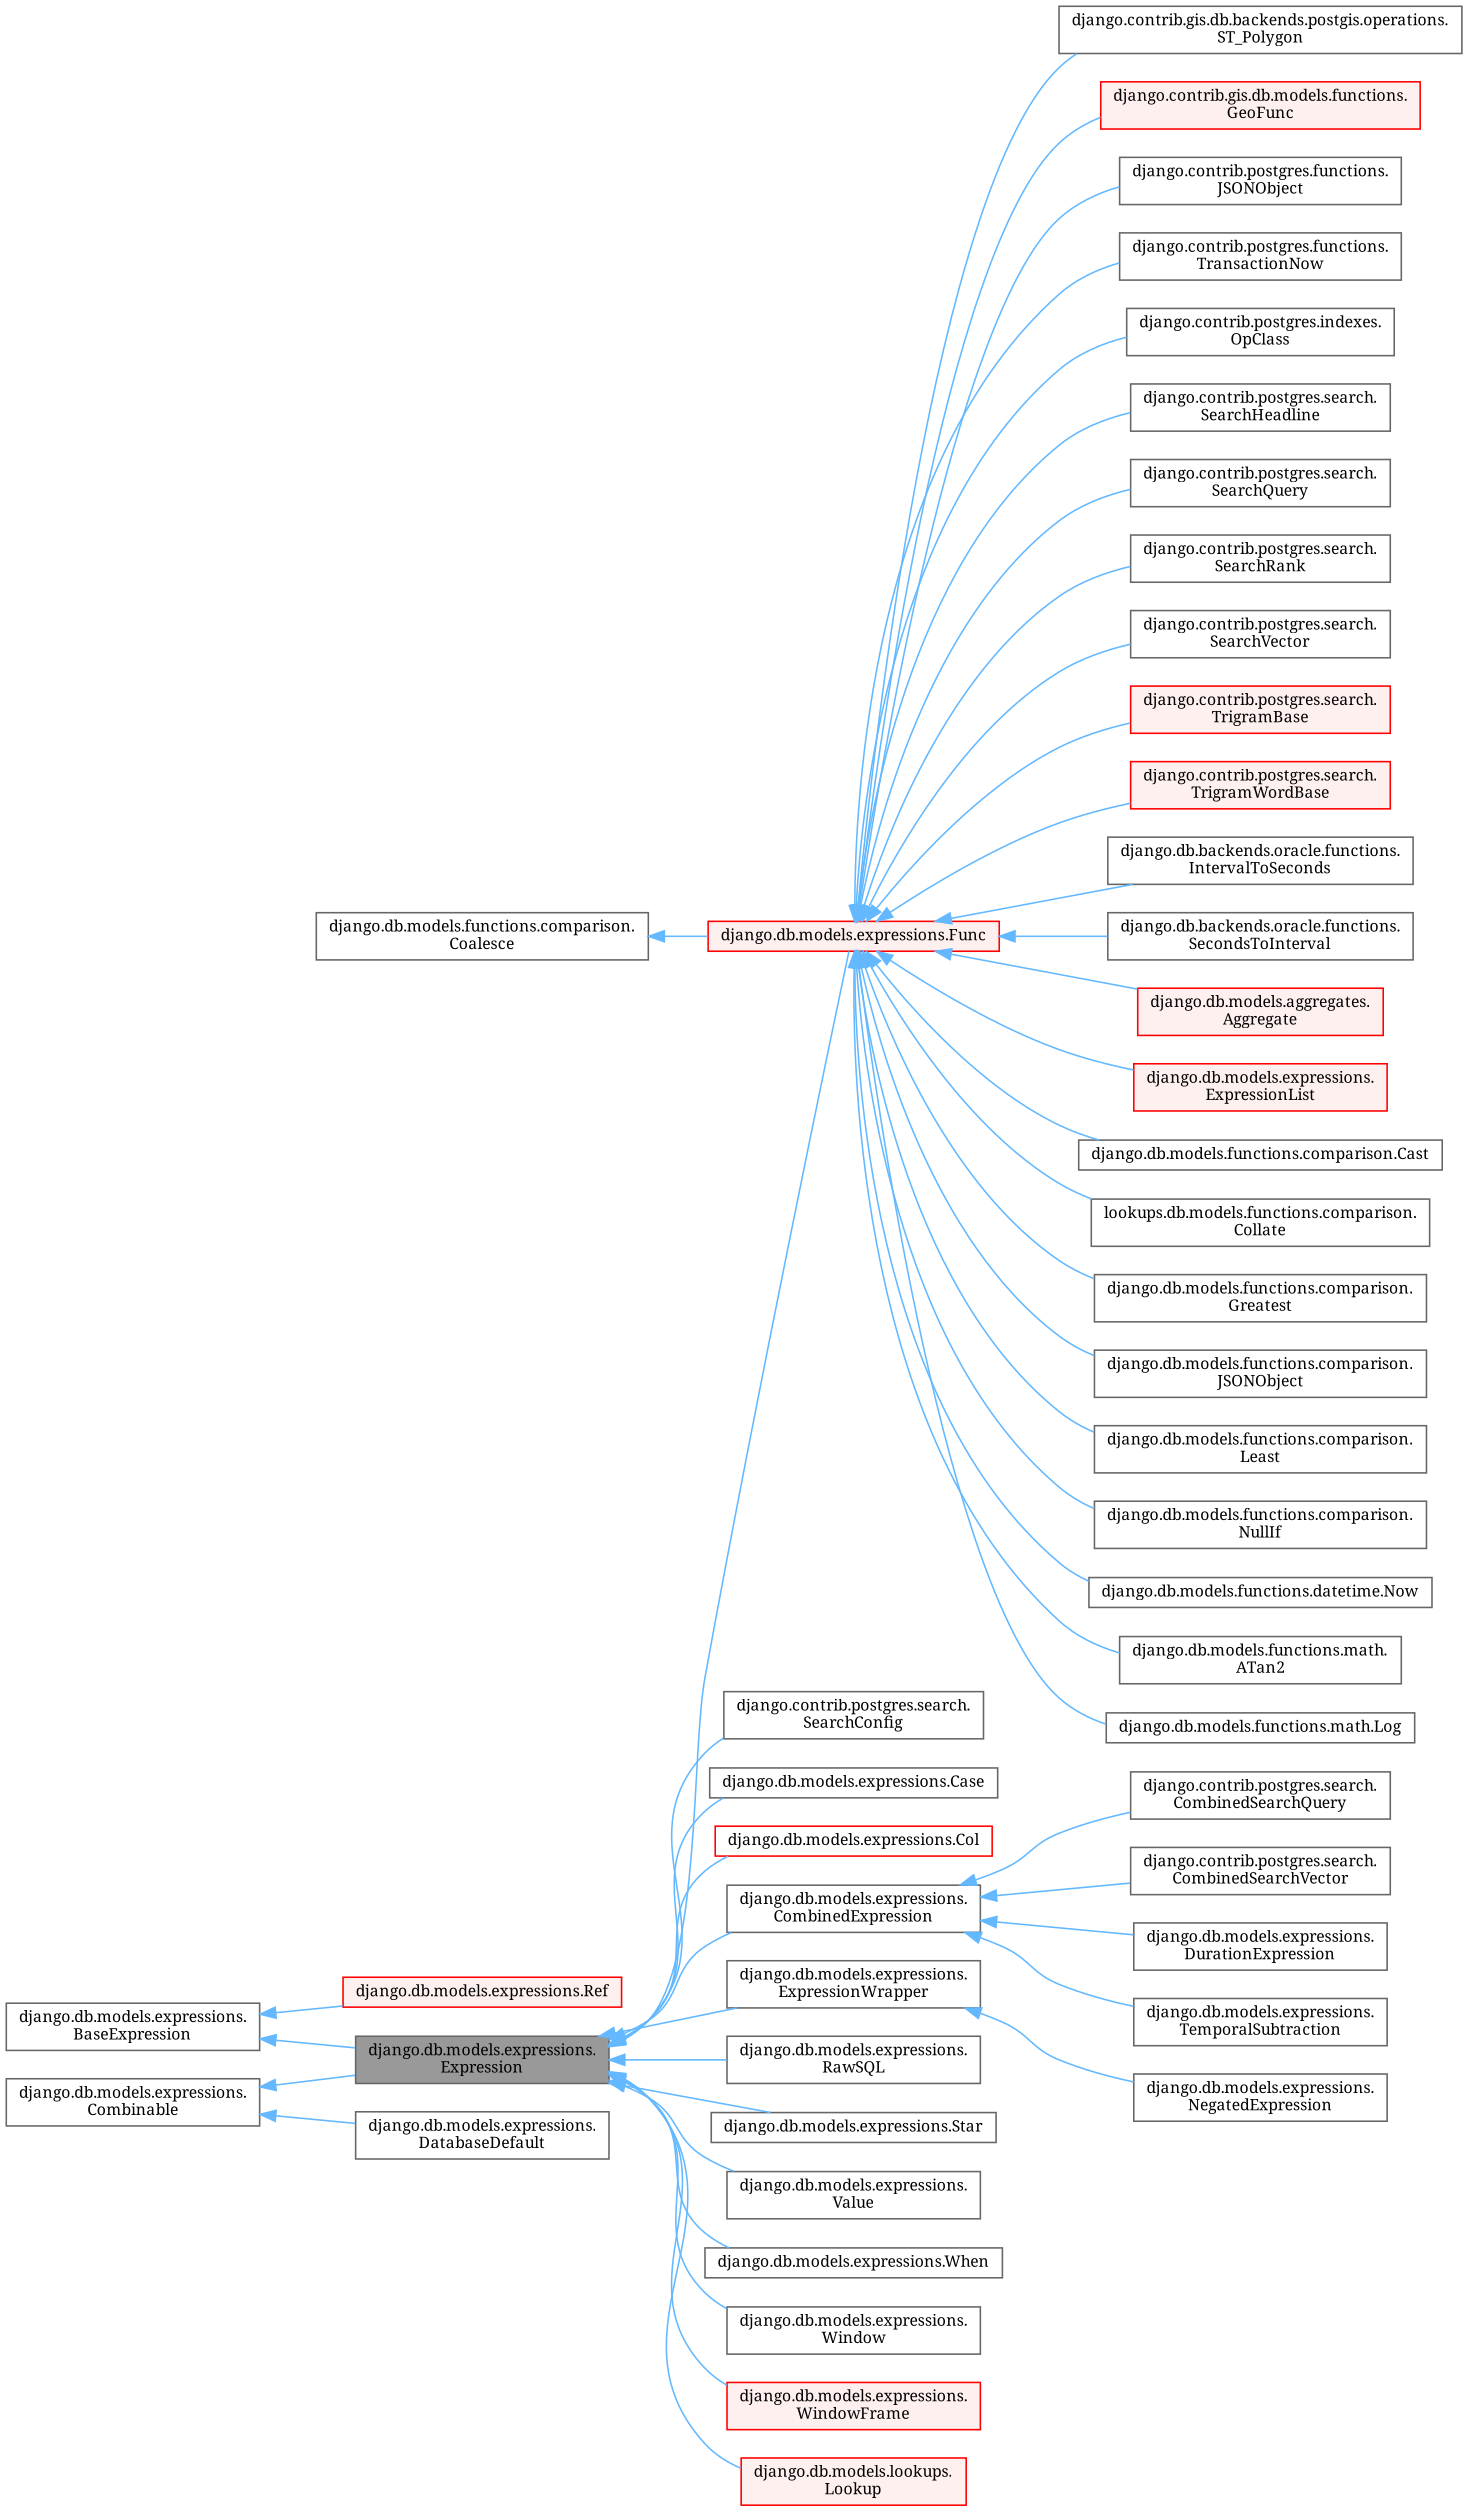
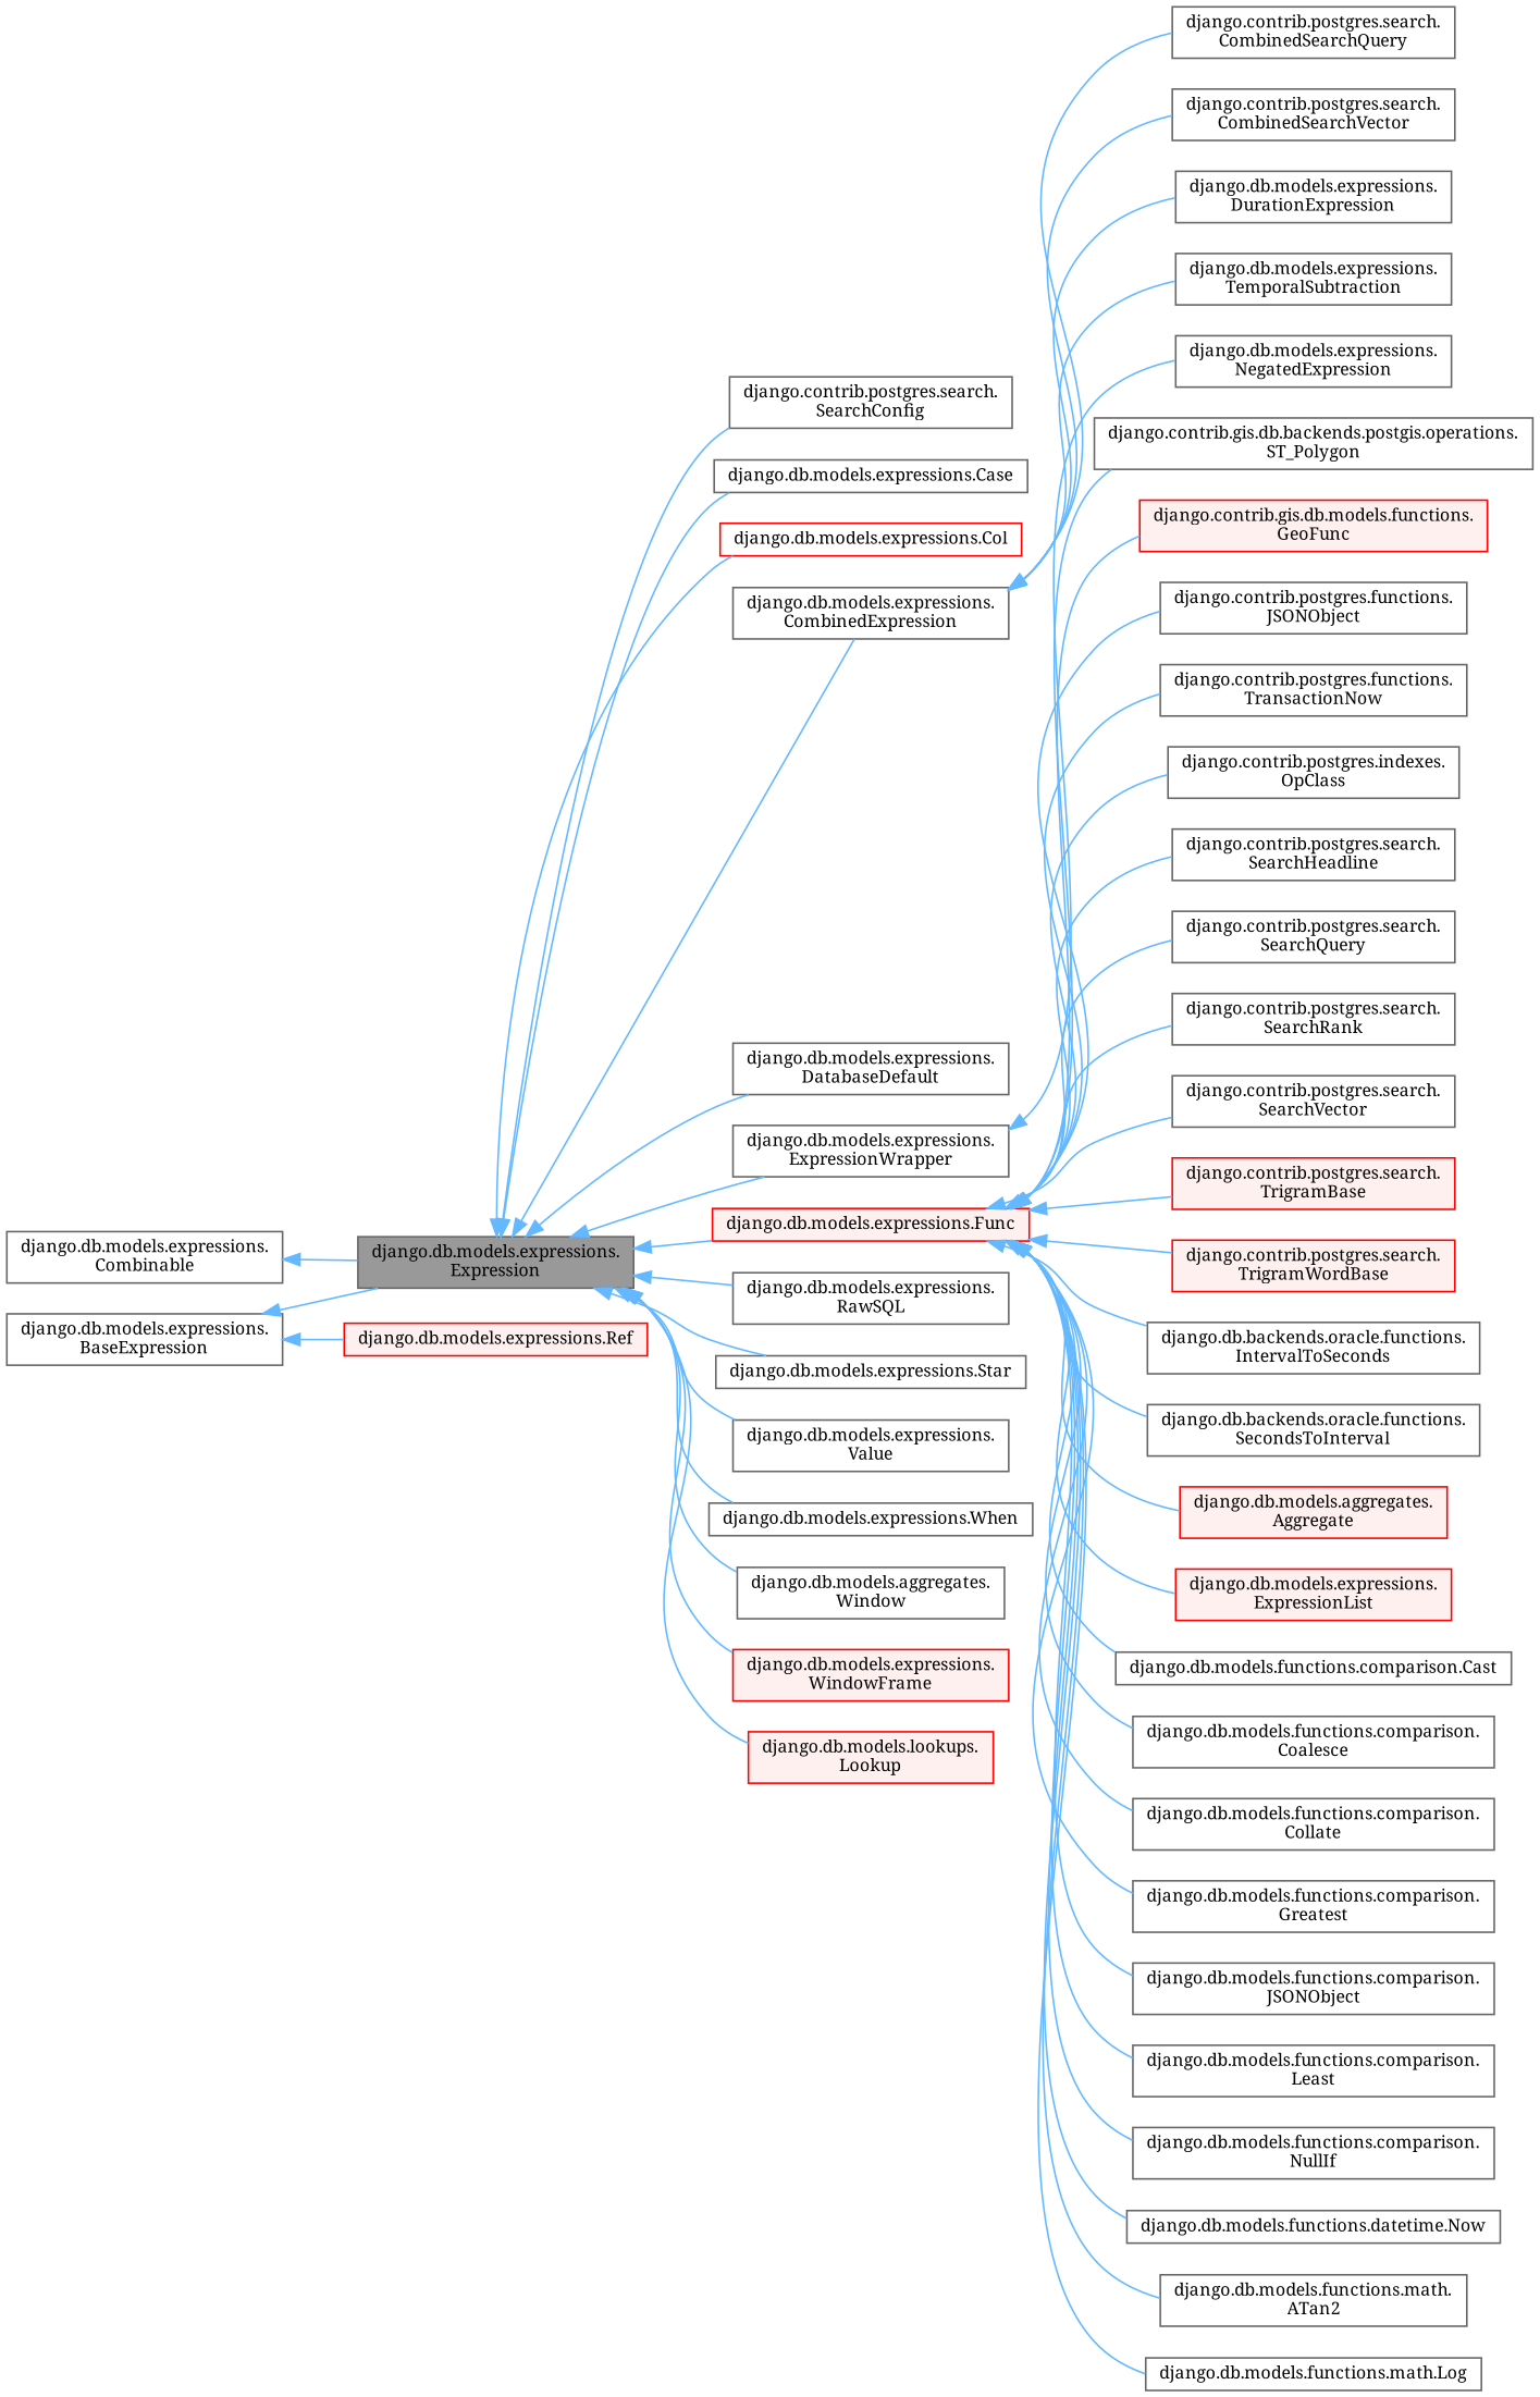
  digraph {
    fontname="Noto Serif"
    rankdir=LR
    node [color=gray40 fillcolor=white fontname="Noto Serif" fontsize=10 shape=box style=filled]
    edge [color=steelblue1 dir=back fontname="Noto Serif" fontsize=10 labelfontname=Helvetica labelfontsize=10 style=solid]
    n1 [fillcolor=grey60 fontcolor=black height=0.2 label="django.db.models.expressions.\lExpression" width=0.4]
    n2 [height=0.2 label="django.contrib.postgres.search.\lSearchConfig" width=0.4]
    n3 [height=0.2 label="django.db.models.expressions.Case" width=0.4]
    n4 [color=red height=0.2 label="django.db.models.expressions.Col" width=0.4]
    n5 [height=0.2 label="django.db.models.expressions.\lCombinedExpression" width=0.4]
    n6 [height=0.2 label="django.db.models.expressions.\lDatabaseDefault" width=0.4]
    n7 [height=0.2 label="django.db.models.expressions.\lExpressionWrapper" width=0.4]
    n8 [color=red fillcolor="#FFF0F0" height=0.2 label="django.db.models.expressions.Func" width=0.4]
    n9 [height=0.2 label="django.db.models.expressions.\lRawSQL" width=0.4]
    n10 [height=0.2 label="django.db.models.expressions.Star" width=0.4]
    n11 [height=0.2 label="django.db.models.expressions.\lValue" width=0.4]
    n12 [height=0.2 label="django.db.models.expressions.When" width=0.4]
-   n13 [height=0.2 label="django.db.models.expressions.\lWindow" width=0.4]
+   n13 [height=0.2 label="django.db.models.aggregates.\lWindow" width=0.4]
    n14 [color=red fillcolor="#FFF0F0" height=0.2 label="django.db.models.expressions.\lWindowFrame" width=0.4]
    n15 [color=red fillcolor="#FFF0F0" height=0.2 label="django.db.models.lookups.\lLookup" width=0.4]
    n16 [height=0.2 label="django.contrib.postgres.search.\lCombinedSearchQuery" width=0.4]
    n17 [height=0.2 label="django.contrib.postgres.search.\lCombinedSearchVector" width=0.4]
    n18 [height=0.2 label="django.db.models.expressions.\lDurationExpression" width=0.4]
    n19 [height=0.2 label="django.db.models.expressions.\lTemporalSubtraction" width=0.4]
    n20 [height=0.2 label="django.db.models.expressions.\lNegatedExpression" width=0.4]
    n21 [height=0.2 label="django.contrib.gis.db.backends.postgis.operations.\lST_Polygon" width=0.4]
    n22 [color=red fillcolor="#FFF0F0" height=0.2 label="django.contrib.gis.db.models.functions.\lGeoFunc" width=0.4]
    n23 [height=0.2 label="django.contrib.postgres.functions.\lJSONObject" width=0.4]
    n24 [height=0.2 label="django.contrib.postgres.functions.\lTransactionNow" width=0.4]
    n25 [height=0.2 label="django.contrib.postgres.indexes.\lOpClass" width=0.4]
    n26 [height=0.2 label="django.contrib.postgres.search.\lSearchHeadline" width=0.4]
    n27 [height=0.2 label="django.contrib.postgres.search.\lSearchQuery" width=0.4]
    n28 [height=0.2 label="django.contrib.postgres.search.\lSearchRank" width=0.4]
    n29 [height=0.2 label="django.contrib.postgres.search.\lSearchVector" width=0.4]
    n30 [color=red fillcolor="#FFF0F0" height=0.2 label="django.contrib.postgres.search.\lTrigramBase" width=0.4]
    n31 [color=red fillcolor="#FFF0F0" height=0.2 label="django.contrib.postgres.search.\lTrigramWordBase" width=0.4]
    n32 [height=0.2 label="django.db.backends.oracle.functions.\lIntervalToSeconds" width=0.4]
    n33 [height=0.2 label="django.db.backends.oracle.functions.\lSecondsToInterval" width=0.4]
    n34 [color=red fillcolor="#FFF0F0" height=0.2 label="django.db.models.aggregates.\lAggregate" width=0.4]
    n35 [color=red fillcolor="#FFF0F0" height=0.2 label="django.db.models.expressions.\lExpressionList" width=0.4]
    n36 [height=0.2 label="django.db.models.functions.comparison.Cast" width=0.4]
    n37 [height=0.2 label="django.db.models.functions.comparison.\lCoalesce" width=0.4]
-   n38 [height=0.2 label="lookups.db.models.functions.comparison.\lCollate" width=0.4]
+   n38 [height=0.2 label="django.db.models.functions.comparison.\lCollate" width=0.4]
    n39 [height=0.2 label="django.db.models.functions.comparison.\lGreatest" width=0.4]
    n40 [height=0.2 label="django.db.models.functions.comparison.\lJSONObject" width=0.4]
    n41 [height=0.2 label="django.db.models.functions.comparison.\lLeast" width=0.4]
    n42 [height=0.2 label="django.db.models.functions.comparison.\lNullIf" width=0.4]
    n43 [height=0.2 label="django.db.models.functions.datetime.Now" width=0.4]
    n44 [height=0.2 label="django.db.models.functions.math.\lATan2" width=0.4]
    n45 [height=0.2 label="django.db.models.functions.math.Log" width=0.4]
    n46 [color=red fillcolor="#FFF0F0" height=0.2 label="django.db.models.expressions.Ref" width=0.4]
    n47 [height=0.2 label="django.db.models.expressions.\lBaseExpression" width=0.4]
    n48 [height=0.2 label="django.db.models.expressions.\lCombinable" width=0.4]
    n1 -> n2
    n1 -> n3
    n1 -> n4
    n1 -> n5
-   n48 -> n6
+   n1 -> n6
    n1 -> n7
    n1 -> n8
    n1 -> n9
    n1 -> n10
    n1 -> n11
    n1 -> n12
    n1 -> n13
    n1 -> n14
    n1 -> n15
    n5 -> n16
    n5 -> n17
    n5 -> n18
    n5 -> n19
    n7 -> n20
    n8 -> n21
    n8 -> n22
    n8 -> n23
    n8 -> n24
    n8 -> n25
    n8 -> n26
    n8 -> n27
    n8 -> n28
    n8 -> n29
    n8 -> n30
    n8 -> n31
    n8 -> n32
    n8 -> n33
    n8 -> n34
    n8 -> n35
    n8 -> n36
-   n37 -> n8
+   n8 -> n37
    n8 -> n38
    n8 -> n39
    n8 -> n40
    n8 -> n41
    n8 -> n42
    n8 -> n43
    n8 -> n44
    n8 -> n45
    n47 -> n1
    n47 -> n46
    n48 -> n1
  }
